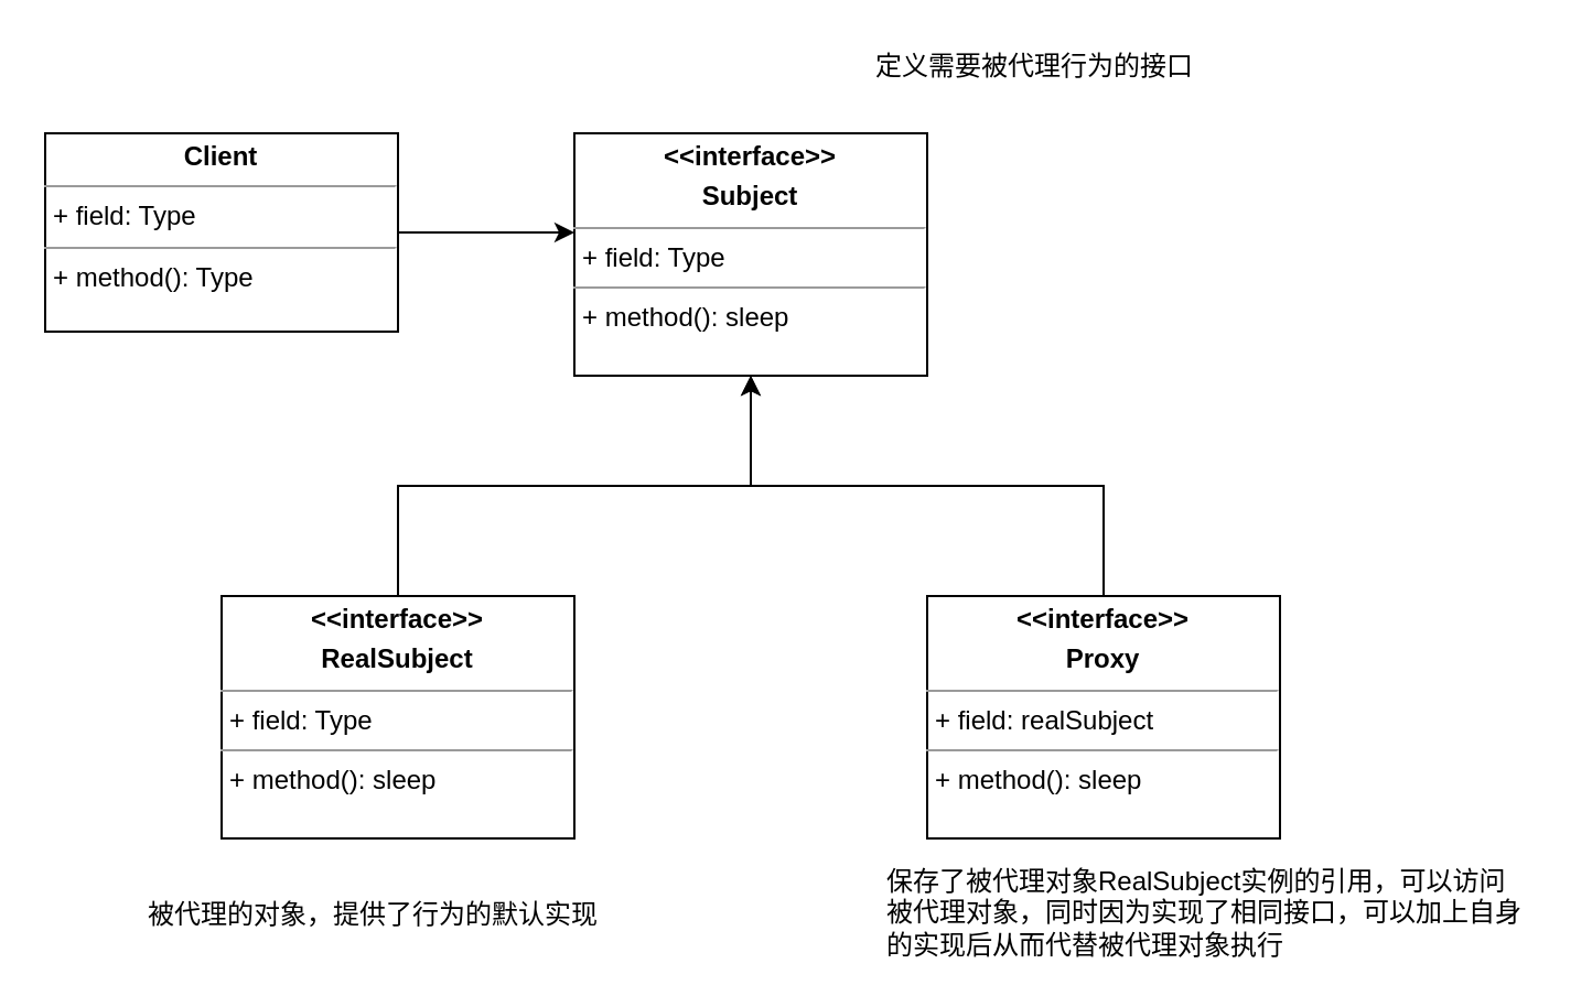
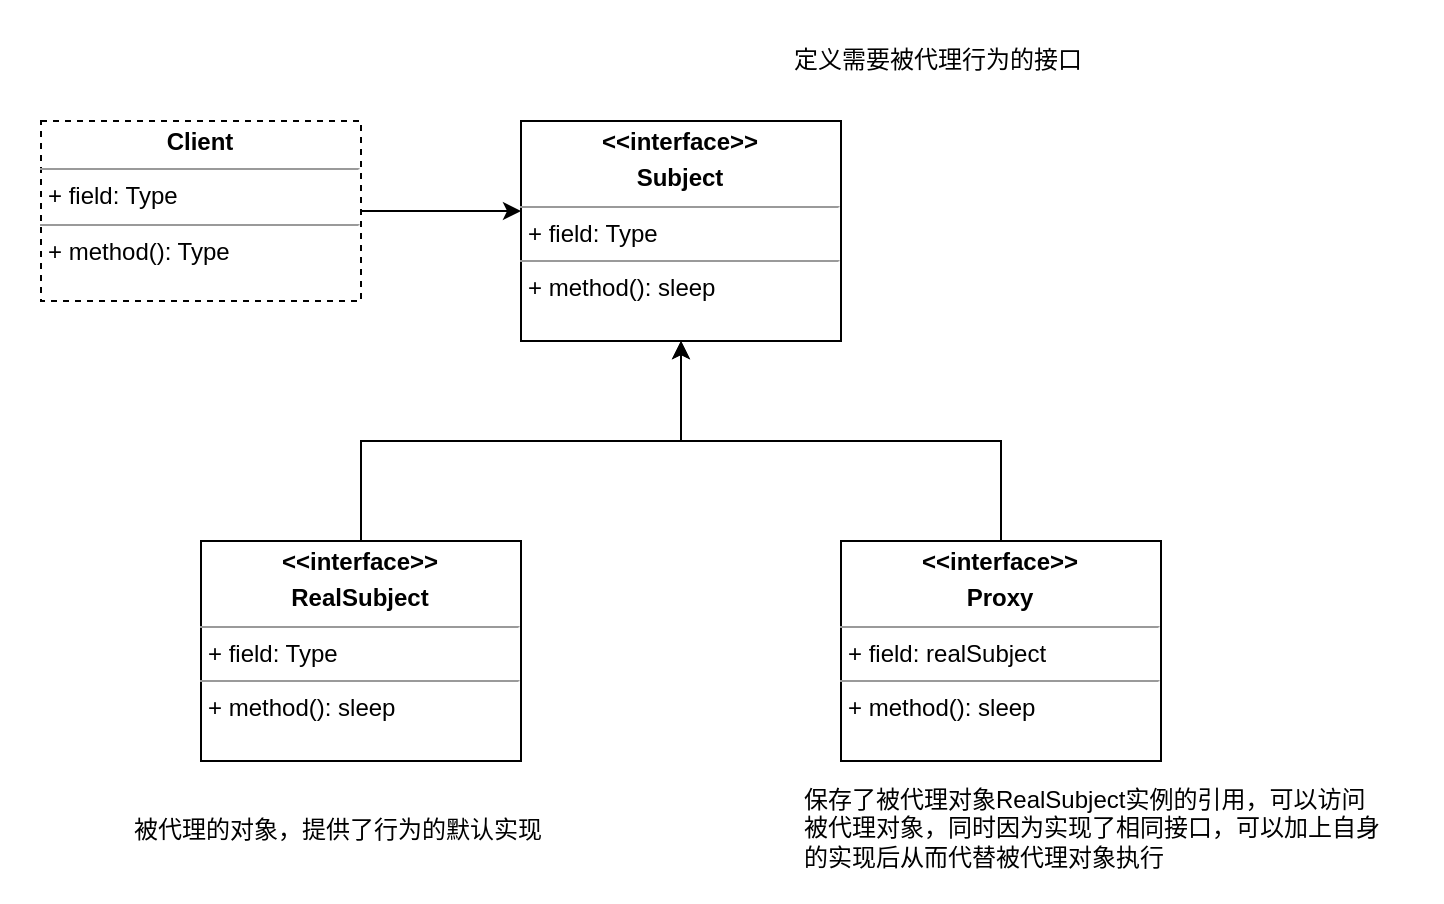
  <mxCell id="0" />
  <mxCell id="1" parent="0" />
  <mxCell id="2" style="edgeStyle=orthogonalEdgeStyle;rounded=0;orthogonalLoop=1;jettySize=auto;html=1;" edge="1" parent="1" source="3"><mxGeometry relative="1" as="geometry"><mxPoint x="260" y="105" as="targetPoint" /></mxGeometry></mxCell>
- <mxCell id="3" value="&lt;p style=&quot;margin: 0px ; margin-top: 4px ; text-align: center&quot;&gt;&lt;b&gt;Client&lt;/b&gt;&lt;/p&gt;&lt;hr size=&quot;1&quot;&gt;&lt;p style=&quot;margin: 0px ; margin-left: 4px&quot;&gt;+ field: Type&lt;/p&gt;&lt;hr size=&quot;1&quot;&gt;&lt;p style=&quot;margin: 0px ; margin-left: 4px&quot;&gt;+ method(): Type&lt;/p&gt;" style="verticalAlign=top;align=left;overflow=fill;fontSize=12;fontFamily=Helvetica;html=1;" vertex="1" parent="1"><mxGeometry x="20" y="60" width="160" height="90" as="geometry" /></mxCell>
+ <mxCell id="3" value="&lt;p style=&quot;margin: 0px ; margin-top: 4px ; text-align: center&quot;&gt;&lt;b&gt;Client&lt;/b&gt;&lt;/p&gt;&lt;hr size=&quot;1&quot;&gt;&lt;p style=&quot;margin: 0px ; margin-left: 4px&quot;&gt;+ field: Type&lt;/p&gt;&lt;hr size=&quot;1&quot;&gt;&lt;p style=&quot;margin: 0px ; margin-left: 4px&quot;&gt;+ method(): Type&lt;/p&gt;" style="verticalAlign=top;align=left;overflow=fill;fontSize=12;fontFamily=Helvetica;html=1;dashed=1;" vertex="1" parent="1"><mxGeometry x="20" y="60" width="160" height="90" as="geometry" /></mxCell>
  <mxCell id="4" value="&lt;p style=&quot;margin: 0px ; margin-top: 4px ; text-align: center&quot;&gt;&lt;b&gt;&amp;lt;&amp;lt;interface&amp;gt;&amp;gt;&lt;/b&gt;&lt;/p&gt;&lt;p style=&quot;margin: 0px ; margin-top: 4px ; text-align: center&quot;&gt;&lt;b&gt;Subject&lt;/b&gt;&lt;/p&gt;&lt;hr size=&quot;1&quot;&gt;&lt;p style=&quot;margin: 0px ; margin-left: 4px&quot;&gt;+ field: Type&lt;/p&gt;&lt;hr size=&quot;1&quot;&gt;&lt;p style=&quot;margin: 0px ; margin-left: 4px&quot;&gt;+ method(): sleep&lt;/p&gt;" style="verticalAlign=top;align=left;overflow=fill;fontSize=12;fontFamily=Helvetica;html=1;" vertex="1" parent="1"><mxGeometry x="260" y="60" width="160" height="110" as="geometry" /></mxCell>
  <mxCell id="5" style="edgeStyle=orthogonalEdgeStyle;rounded=0;orthogonalLoop=1;jettySize=auto;html=1;entryX=0.5;entryY=1;entryDx=0;entryDy=0;" edge="1" parent="1" source="6" target="4"><mxGeometry relative="1" as="geometry" /></mxCell>
  <mxCell id="6" value="&lt;p style=&quot;margin: 0px ; margin-top: 4px ; text-align: center&quot;&gt;&lt;b&gt;&amp;lt;&amp;lt;interface&amp;gt;&amp;gt;&lt;/b&gt;&lt;/p&gt;&lt;p style=&quot;margin: 0px ; margin-top: 4px ; text-align: center&quot;&gt;&lt;b&gt;RealSubject&lt;/b&gt;&lt;/p&gt;&lt;hr size=&quot;1&quot;&gt;&lt;p style=&quot;margin: 0px ; margin-left: 4px&quot;&gt;+ field: Type&lt;/p&gt;&lt;hr size=&quot;1&quot;&gt;&lt;p style=&quot;margin: 0px ; margin-left: 4px&quot;&gt;+ method(): sleep&lt;/p&gt;" style="verticalAlign=top;align=left;overflow=fill;fontSize=12;fontFamily=Helvetica;html=1;" vertex="1" parent="1"><mxGeometry x="100" y="270" width="160" height="110" as="geometry" /></mxCell>
  <mxCell id="7" style="edgeStyle=orthogonalEdgeStyle;rounded=0;orthogonalLoop=1;jettySize=auto;html=1;" edge="1" parent="1" source="8" target="4"><mxGeometry relative="1" as="geometry" /></mxCell>
  <mxCell id="8" value="&lt;p style=&quot;margin: 0px ; margin-top: 4px ; text-align: center&quot;&gt;&lt;b&gt;&amp;lt;&amp;lt;interface&amp;gt;&amp;gt;&lt;/b&gt;&lt;/p&gt;&lt;p style=&quot;margin: 0px ; margin-top: 4px ; text-align: center&quot;&gt;&lt;b&gt;Proxy&lt;/b&gt;&lt;/p&gt;&lt;hr size=&quot;1&quot;&gt;&lt;p style=&quot;margin: 0px ; margin-left: 4px&quot;&gt;+ field: realSubject&lt;/p&gt;&lt;hr size=&quot;1&quot;&gt;&lt;p style=&quot;margin: 0px ; margin-left: 4px&quot;&gt;+ method(): sleep&lt;/p&gt;" style="verticalAlign=top;align=left;overflow=fill;fontSize=12;fontFamily=Helvetica;html=1;" vertex="1" parent="1"><mxGeometry x="420" y="270" width="160" height="110" as="geometry" /></mxCell>
  <mxCell id="9" value="定义需要被代理行为的接口" style="text;html=1;resizable=0;points=[];autosize=1;align=left;verticalAlign=top;spacingTop=-4;" vertex="1" parent="1"><mxGeometry x="395" y="20" width="160" height="20" as="geometry" /></mxCell>
  <mxCell id="10" value="被代理的对象，提供了行为的默认实现" style="text;html=1;resizable=0;points=[];autosize=1;align=left;verticalAlign=top;spacingTop=-4;" vertex="1" parent="1"><mxGeometry x="65" y="405" width="220" height="20" as="geometry" /></mxCell>
  <mxCell id="11" value="保存了被代理对象RealSubject实例的引用，可以访问&lt;br&gt;被代理对象，同时因为实现了相同接口，可以加上自身&lt;br&gt;的实现后从而代替被代理对象执行" style="text;html=1;resizable=0;points=[];autosize=1;align=left;verticalAlign=top;spacingTop=-4;" vertex="1" parent="1"><mxGeometry x="400" y="390" width="300" height="40" as="geometry" /></mxCell>
